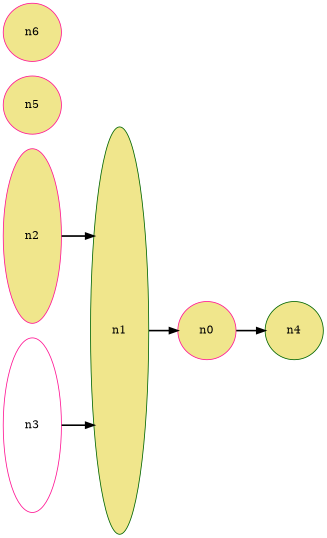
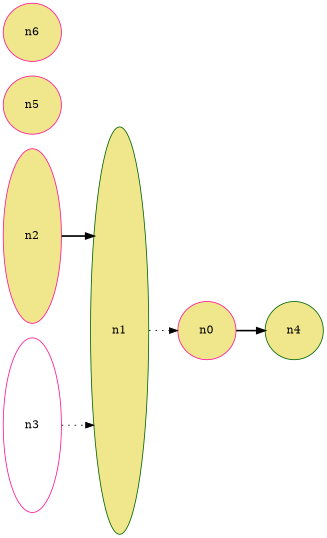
  digraph {
    rankdir=LR
    splines=ortho
    node [color=deeppink fillcolor=khaki shape=ellipse style=filled]
    edge [style=bold]
    n2 [height=3 width=1]
    n1 [color=darkgreen height=7 width=1]
    n0 [height=1 width=1]
    n4 [color=darkgreen height=1 width=1]
    n3 [fillcolor=white height=3 width=1]
    n5 [height=1 width=1]
    n6 [height=1 width=1]
    n2 -> n1
-   n1 -> n0
+   n1 -> n0 [style=dotted]
    n0 -> n4
-   n3 -> n1
+   n3 -> n1 [style=dotted]
  }
